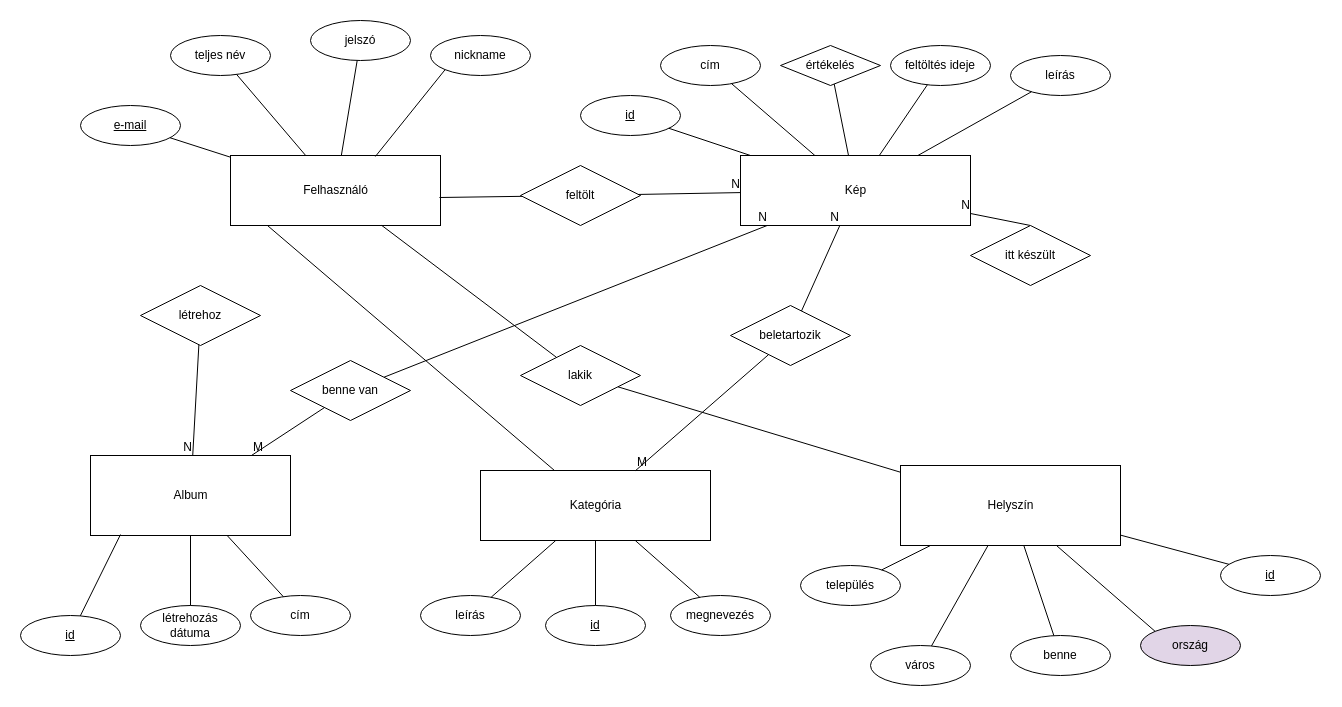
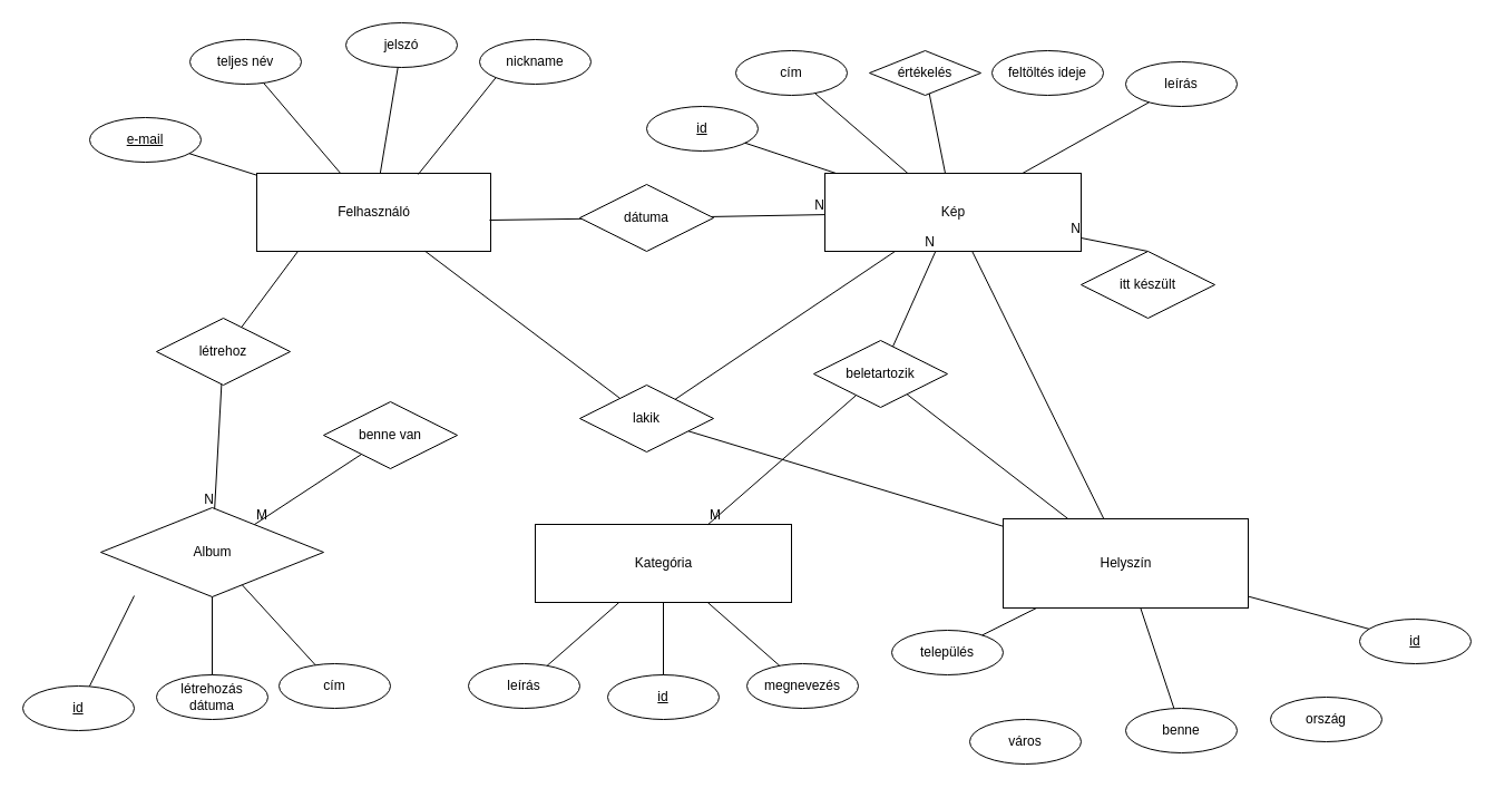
  <mxCell id="0" />
  <mxCell id="1" parent="0" />
  <mxCell id="2" value="Felhasználó" style="html=1;dashed=0;whitespace=wrap;" parent="1" vertex="1"><mxGeometry x="230" y="155" width="210" height="70" as="geometry" /></mxCell>
- <mxCell id="3" value="Album" style="html=1;dashed=0;whitespace=wrap;" parent="1" vertex="1"><mxGeometry x="90" y="455" width="200" height="80" as="geometry" /></mxCell>
+ <mxCell id="3" value="Album" style="rhombus;html=1;dashed=0;whitespace=wrap;" parent="1" vertex="1"><mxGeometry x="90" y="455" width="200" height="80" as="geometry" /></mxCell>
  <mxCell id="4" value="Kép" style="html=1;dashed=0;whitespace=wrap;" parent="1" vertex="1"><mxGeometry x="740" y="155" width="230" height="70" as="geometry" /></mxCell>
  <mxCell id="5" value="Helyszín" style="html=1;dashed=0;whitespace=wrap;" parent="1" vertex="1"><mxGeometry x="900" y="465" width="220" height="80" as="geometry" /></mxCell>
  <mxCell id="6" value="teljes név" style="ellipse;whiteSpace=wrap;html=1;align=center;" parent="1" vertex="1"><mxGeometry x="170" y="35" width="100" height="40" as="geometry" /></mxCell>
  <mxCell id="7" value="jelszó" style="ellipse;whiteSpace=wrap;html=1;align=center;" parent="1" vertex="1"><mxGeometry x="310" y="20" width="100" height="40" as="geometry" /></mxCell>
  <mxCell id="8" value="nickname" style="ellipse;whiteSpace=wrap;html=1;align=center;" parent="1" vertex="1"><mxGeometry x="430" y="35" width="100" height="40" as="geometry" /></mxCell>
  <mxCell id="9" value="e-mail" style="ellipse;whiteSpace=wrap;html=1;align=center;fontStyle=4;" parent="1" vertex="1"><mxGeometry x="80" y="105" width="100" height="40" as="geometry" /></mxCell>
  <mxCell id="10" value="" style="endArrow=none;html=1;rounded=0;" parent="1" source="9" target="2" edge="1"><mxGeometry relative="1" as="geometry"><mxPoint x="90" y="195" as="sourcePoint" /><mxPoint x="250" y="195" as="targetPoint" /></mxGeometry></mxCell>
  <mxCell id="11" value="" style="endArrow=none;html=1;rounded=0;" parent="1" source="6" target="2" edge="1"><mxGeometry relative="1" as="geometry"><mxPoint x="180" y="147" as="sourcePoint" /><mxPoint x="240" y="167" as="targetPoint" /></mxGeometry></mxCell>
  <mxCell id="12" value="" style="endArrow=none;html=1;rounded=0;" parent="1" source="7" target="2" edge="1"><mxGeometry relative="1" as="geometry"><mxPoint x="246" y="84" as="sourcePoint" /><mxPoint x="315" y="165" as="targetPoint" /></mxGeometry></mxCell>
  <mxCell id="13" value="" style="endArrow=none;html=1;rounded=0;exitX=0;exitY=1;exitDx=0;exitDy=0;entryX=0.69;entryY=0.014;entryDx=0;entryDy=0;entryPerimeter=0;" parent="1" source="8" target="2" edge="1"><mxGeometry relative="1" as="geometry"><mxPoint x="358" y="85" as="sourcePoint" /><mxPoint x="349" y="165" as="targetPoint" /></mxGeometry></mxCell>
  <mxCell id="14" value="cím" style="ellipse;whiteSpace=wrap;html=1;align=center;" parent="1" vertex="1"><mxGeometry x="660" y="45" width="100" height="40" as="geometry" /></mxCell>
  <mxCell id="15" value="értékelés" style="rhombus;whiteSpace=wrap;html=1;align=center;" parent="1" vertex="1"><mxGeometry x="780" y="45" width="100" height="40" as="geometry" /></mxCell>
  <mxCell id="16" value="feltöltés ideje" style="ellipse;whiteSpace=wrap;html=1;align=center;" parent="1" vertex="1"><mxGeometry x="890" y="45" width="100" height="40" as="geometry" /></mxCell>
  <mxCell id="17" value="leírás" style="ellipse;whiteSpace=wrap;html=1;align=center;" parent="1" vertex="1"><mxGeometry x="1010" y="55" width="100" height="40" as="geometry" /></mxCell>
  <mxCell id="18" value="id" style="ellipse;whiteSpace=wrap;html=1;align=center;fontStyle=4;" parent="1" vertex="1"><mxGeometry x="580" y="95" width="100" height="40" as="geometry" /></mxCell>
- <mxCell id="19" value="" style="endArrow=none;html=1;rounded=0;" parent="1" source="4" target="16" edge="1"><mxGeometry relative="1" as="geometry"><mxPoint x="530" y="295" as="sourcePoint" /><mxPoint x="690" y="295" as="targetPoint" /></mxGeometry></mxCell>
+ <mxCell id="19" value="" style="endArrow=none;html=1;rounded=0;" parent="1" source="4" target="54" edge="1"><mxGeometry relative="1" as="geometry"><mxPoint x="530" y="295" as="sourcePoint" /><mxPoint x="690" y="295" as="targetPoint" /></mxGeometry></mxCell>
  <mxCell id="20" value="" style="endArrow=none;html=1;rounded=0;" parent="1" source="4" target="15" edge="1"><mxGeometry relative="1" as="geometry"><mxPoint x="530" y="295" as="sourcePoint" /><mxPoint x="690" y="295" as="targetPoint" /></mxGeometry></mxCell>
  <mxCell id="21" value="" style="endArrow=none;html=1;rounded=0;" parent="1" source="4" target="14" edge="1"><mxGeometry relative="1" as="geometry"><mxPoint x="530" y="295" as="sourcePoint" /><mxPoint x="690" y="295" as="targetPoint" /></mxGeometry></mxCell>
  <mxCell id="22" value="" style="endArrow=none;html=1;rounded=0;" parent="1" source="4" target="18" edge="1"><mxGeometry relative="1" as="geometry"><mxPoint x="530" y="295" as="sourcePoint" /><mxPoint x="690" y="295" as="targetPoint" /></mxGeometry></mxCell>
  <mxCell id="23" value="" style="endArrow=none;html=1;rounded=0;" parent="1" source="4" target="17" edge="1"><mxGeometry relative="1" as="geometry"><mxPoint x="889" y="165" as="sourcePoint" /><mxPoint x="937" y="94" as="targetPoint" /></mxGeometry></mxCell>
  <mxCell id="24" value="id" style="ellipse;whiteSpace=wrap;html=1;align=center;fontStyle=4;" parent="1" vertex="1"><mxGeometry x="1220" y="555" width="100" height="40" as="geometry" /></mxCell>
  <mxCell id="25" value="város" style="ellipse;whiteSpace=wrap;html=1;align=center;" parent="1" vertex="1"><mxGeometry x="870" y="645" width="100" height="40" as="geometry" /></mxCell>
  <mxCell id="26" value="település" style="ellipse;whiteSpace=wrap;html=1;align=center;" parent="1" vertex="1"><mxGeometry x="800" y="565" width="100" height="40" as="geometry" /></mxCell>
  <mxCell id="27" value="benne" style="ellipse;whiteSpace=wrap;html=1;align=center;" parent="1" vertex="1"><mxGeometry x="1010" y="635" width="100" height="40" as="geometry" /></mxCell>
- <mxCell id="28" value="ország" style="ellipse;whiteSpace=wrap;html=1;align=center;fillColor=#e1d5e7;" parent="1" vertex="1"><mxGeometry x="1140" y="625" width="100" height="40" as="geometry" /></mxCell>
+ <mxCell id="28" value="ország" style="ellipse;whiteSpace=wrap;html=1;align=center;" parent="1" vertex="1"><mxGeometry x="1140" y="625" width="100" height="40" as="geometry" /></mxCell>
  <mxCell id="29" value="" style="endArrow=none;html=1;rounded=0;" parent="1" source="5" target="26" edge="1"><mxGeometry relative="1" as="geometry"><mxPoint x="690" y="555" as="sourcePoint" /><mxPoint x="850" y="555" as="targetPoint" /></mxGeometry></mxCell>
- <mxCell id="30" value="" style="endArrow=none;html=1;rounded=0;" parent="1" source="5" target="25" edge="1"><mxGeometry relative="1" as="geometry"><mxPoint x="940" y="555" as="sourcePoint" /><mxPoint x="891" y="579" as="targetPoint" /></mxGeometry></mxCell>
+ <mxCell id="30" value="" style="endArrow=none;html=1;rounded=0;" parent="1" source="5" target="51" edge="1"><mxGeometry relative="1" as="geometry"><mxPoint x="940" y="555" as="sourcePoint" /><mxPoint x="891" y="579" as="targetPoint" /></mxGeometry></mxCell>
  <mxCell id="31" value="" style="endArrow=none;html=1;rounded=0;" parent="1" source="5" target="27" edge="1"><mxGeometry relative="1" as="geometry"><mxPoint x="950" y="565" as="sourcePoint" /><mxPoint x="901" y="589" as="targetPoint" /></mxGeometry></mxCell>
- <mxCell id="32" value="" style="endArrow=none;html=1;rounded=0;entryX=0;entryY=0;entryDx=0;entryDy=0;" parent="1" source="5" target="28" edge="1"><mxGeometry relative="1" as="geometry"><mxPoint x="960" y="575" as="sourcePoint" /><mxPoint x="911" y="599" as="targetPoint" /></mxGeometry></mxCell>
+ <mxCell id="32" value="" style="endArrow=none;html=1;rounded=0;" parent="1" source="5" target="4" edge="1"><mxGeometry relative="1" as="geometry"><mxPoint x="960" y="575" as="sourcePoint" /><mxPoint x="911" y="599" as="targetPoint" /></mxGeometry></mxCell>
  <mxCell id="33" value="" style="endArrow=none;html=1;rounded=0;" parent="1" source="5" target="24" edge="1"><mxGeometry relative="1" as="geometry"><mxPoint x="970" y="585" as="sourcePoint" /><mxPoint x="921" y="609" as="targetPoint" /></mxGeometry></mxCell>
  <mxCell id="34" value="id" style="ellipse;whiteSpace=wrap;html=1;align=center;fontStyle=4;" parent="1" vertex="1"><mxGeometry x="20" y="615" width="100" height="40" as="geometry" /></mxCell>
  <mxCell id="35" value="létrehozás dátuma" style="ellipse;whiteSpace=wrap;html=1;align=center;" parent="1" vertex="1"><mxGeometry x="140" y="605" width="100" height="40" as="geometry" /></mxCell>
  <mxCell id="36" value="cím" style="ellipse;whiteSpace=wrap;html=1;align=center;" parent="1" vertex="1"><mxGeometry x="250" y="595" width="100" height="40" as="geometry" /></mxCell>
  <mxCell id="37" value="" style="endArrow=none;html=1;rounded=0;" parent="1" source="36" target="3" edge="1"><mxGeometry relative="1" as="geometry"><mxPoint x="390" y="535" as="sourcePoint" /><mxPoint x="550" y="535" as="targetPoint" /></mxGeometry></mxCell>
  <mxCell id="38" value="" style="endArrow=none;html=1;rounded=0;entryX=0.15;entryY=0.988;entryDx=0;entryDy=0;entryPerimeter=0;" parent="1" source="34" target="3" edge="1"><mxGeometry relative="1" as="geometry"><mxPoint x="293" y="606" as="sourcePoint" /><mxPoint x="237" y="545" as="targetPoint" /></mxGeometry></mxCell>
  <mxCell id="39" value="" style="endArrow=none;html=1;rounded=0;" parent="1" source="35" target="3" edge="1"><mxGeometry relative="1" as="geometry"><mxPoint x="303" y="616" as="sourcePoint" /><mxPoint x="247" y="555" as="targetPoint" /></mxGeometry></mxCell>
  <mxCell id="40" value="Kategória" style="html=1;dashed=0;whitespace=wrap;" parent="1" vertex="1"><mxGeometry x="480" y="470" width="230" height="70" as="geometry" /></mxCell>
  <mxCell id="41" value="id" style="ellipse;whiteSpace=wrap;html=1;align=center;fontStyle=4;" parent="1" vertex="1"><mxGeometry x="545" y="605" width="100" height="40" as="geometry" /></mxCell>
  <mxCell id="42" value="megnevezés" style="ellipse;whiteSpace=wrap;html=1;align=center;" parent="1" vertex="1"><mxGeometry x="670" y="595" width="100" height="40" as="geometry" /></mxCell>
  <mxCell id="43" value="leírás" style="ellipse;whiteSpace=wrap;html=1;align=center;" parent="1" vertex="1"><mxGeometry x="420" y="595" width="100" height="40" as="geometry" /></mxCell>
  <mxCell id="44" value="" style="endArrow=none;html=1;rounded=0;" parent="1" source="40" target="42" edge="1"><mxGeometry relative="1" as="geometry"><mxPoint x="530" y="555" as="sourcePoint" /><mxPoint x="690" y="555" as="targetPoint" /></mxGeometry></mxCell>
  <mxCell id="45" value="" style="endArrow=none;html=1;rounded=0;" parent="1" source="41" target="40" edge="1"><mxGeometry relative="1" as="geometry"><mxPoint x="530" y="555" as="sourcePoint" /><mxPoint x="690" y="555" as="targetPoint" /></mxGeometry></mxCell>
  <mxCell id="46" value="" style="endArrow=none;html=1;rounded=0;" parent="1" source="43" target="40" edge="1"><mxGeometry relative="1" as="geometry"><mxPoint x="530" y="555" as="sourcePoint" /><mxPoint x="690" y="555" as="targetPoint" /></mxGeometry></mxCell>
  <mxCell id="47" value="" style="endArrow=none;html=1;rounded=0;startArrow=none;" parent="1" source="51" target="4" edge="1"><mxGeometry relative="1" as="geometry"><mxPoint x="530" y="415" as="sourcePoint" /><mxPoint x="690" y="415" as="targetPoint" /></mxGeometry></mxCell>
  <mxCell id="48" value="N" style="resizable=0;html=1;align=right;verticalAlign=bottom;" parent="47" connectable="0" vertex="1"><mxGeometry x="1" relative="1" as="geometry" /></mxCell>
  <mxCell id="49" value="" style="endArrow=none;html=1;rounded=0;" parent="1" source="40" target="51" edge="1"><mxGeometry relative="1" as="geometry"><mxPoint x="624" y="470" as="sourcePoint" /><mxPoint x="826" y="225" as="targetPoint" /></mxGeometry></mxCell>
  <mxCell id="50" value="M" style="resizable=0;html=1;align=left;verticalAlign=bottom;" parent="49" connectable="0" vertex="1"><mxGeometry x="-1" relative="1" as="geometry" /></mxCell>
  <mxCell id="51" value="beletartozik" style="shape=rhombus;perimeter=rhombusPerimeter;whiteSpace=wrap;html=1;align=center;" parent="1" vertex="1"><mxGeometry x="730" y="305" width="120" height="60" as="geometry" /></mxCell>
  <mxCell id="52" value="" style="endArrow=none;html=1;rounded=0;startArrow=none;" parent="1" source="54" target="5" edge="1"><mxGeometry relative="1" as="geometry"><mxPoint x="420" y="275" as="sourcePoint" /><mxPoint x="580" y="275" as="targetPoint" /></mxGeometry></mxCell>
  <mxCell id="53" value="" style="endArrow=none;html=1;rounded=0;" parent="1" source="2" target="54" edge="1"><mxGeometry relative="1" as="geometry"><mxPoint x="410" y="225" as="sourcePoint" /><mxPoint x="924" y="465" as="targetPoint" /></mxGeometry></mxCell>
  <mxCell id="54" value="lakik" style="shape=rhombus;perimeter=rhombusPerimeter;whiteSpace=wrap;html=1;align=center;" parent="1" vertex="1"><mxGeometry x="520" y="345" width="120" height="60" as="geometry" /></mxCell>
  <mxCell id="55" value="" style="endArrow=none;html=1;rounded=0;exitX=0.5;exitY=0;exitDx=0;exitDy=0;startArrow=none;" parent="1" source="57" target="4" edge="1"><mxGeometry relative="1" as="geometry"><mxPoint x="530" y="415" as="sourcePoint" /><mxPoint x="690" y="415" as="targetPoint" /></mxGeometry></mxCell>
  <mxCell id="56" value="N" style="resizable=0;html=1;align=right;verticalAlign=bottom;" parent="55" connectable="0" vertex="1"><mxGeometry x="1" relative="1" as="geometry" /></mxCell>
  <mxCell id="57" value="itt készült" style="shape=rhombus;perimeter=rhombusPerimeter;whiteSpace=wrap;html=1;align=center;" parent="1" vertex="1"><mxGeometry x="970" y="225" width="120" height="60" as="geometry" /></mxCell>
  <mxCell id="58" value="" style="endArrow=none;html=1;rounded=0;startArrow=none;" parent="1" source="65" target="4" edge="1"><mxGeometry relative="1" as="geometry"><mxPoint x="530" y="415" as="sourcePoint" /><mxPoint x="690" y="415" as="targetPoint" /></mxGeometry></mxCell>
  <mxCell id="59" value="N" style="resizable=0;html=1;align=right;verticalAlign=bottom;" parent="58" connectable="0" vertex="1"><mxGeometry x="1" relative="1" as="geometry" /></mxCell>
  <mxCell id="60" value="" style="endArrow=none;html=1;rounded=0;startArrow=none;" parent="1" source="63" target="3" edge="1"><mxGeometry relative="1" as="geometry"><mxPoint x="530" y="415" as="sourcePoint" /><mxPoint x="690" y="415" as="targetPoint" /></mxGeometry></mxCell>
  <mxCell id="61" value="N" style="resizable=0;html=1;align=right;verticalAlign=bottom;" parent="60" connectable="0" vertex="1"><mxGeometry x="1" relative="1" as="geometry" /></mxCell>
- <mxCell id="62" value="" style="endArrow=none;html=1;rounded=0;exitX=0.176;exitY=1;exitDx=0;exitDy=0;exitPerimeter=0;" parent="1" source="2" target="40" edge="1"><mxGeometry relative="1" as="geometry"><mxPoint x="267" y="225" as="sourcePoint" /><mxPoint x="201" y="455" as="targetPoint" /></mxGeometry></mxCell>
+ <mxCell id="62" value="" style="endArrow=none;html=1;rounded=0;exitX=0.176;exitY=1;exitDx=0;exitDy=0;exitPerimeter=0;" parent="1" source="2" target="63" edge="1"><mxGeometry relative="1" as="geometry"><mxPoint x="267" y="225" as="sourcePoint" /><mxPoint x="201" y="455" as="targetPoint" /></mxGeometry></mxCell>
  <mxCell id="63" value="létrehoz" style="shape=rhombus;perimeter=rhombusPerimeter;whiteSpace=wrap;html=1;align=center;" parent="1" vertex="1"><mxGeometry x="140" y="285" width="120" height="60" as="geometry" /></mxCell>
  <mxCell id="64" value="" style="endArrow=none;html=1;rounded=0;exitX=0.995;exitY=0.6;exitDx=0;exitDy=0;exitPerimeter=0;" parent="1" source="2" target="65" edge="1"><mxGeometry relative="1" as="geometry"><mxPoint x="439" y="197" as="sourcePoint" /><mxPoint x="740" y="192" as="targetPoint" /></mxGeometry></mxCell>
- <mxCell id="65" value="feltölt" style="shape=rhombus;perimeter=rhombusPerimeter;whiteSpace=wrap;html=1;align=center;" parent="1" vertex="1"><mxGeometry x="520" y="165" width="120" height="60" as="geometry" /></mxCell>
- <mxCell id="66" value="" style="endArrow=none;html=1;rounded=0;startArrow=none;" parent="1" source="70" target="4" edge="1"><mxGeometry relative="1" as="geometry"><mxPoint x="530" y="415" as="sourcePoint" /><mxPoint x="690" y="415" as="targetPoint" /></mxGeometry></mxCell>
- <mxCell id="67" value="N" style="resizable=0;html=1;align=right;verticalAlign=bottom;" parent="66" connectable="0" vertex="1"><mxGeometry x="1" relative="1" as="geometry" /></mxCell>
+ <mxCell id="65" value="dátuma" style="shape=rhombus;perimeter=rhombusPerimeter;whiteSpace=wrap;html=1;align=center;" parent="1" vertex="1"><mxGeometry x="520" y="165" width="120" height="60" as="geometry" /></mxCell>
  <mxCell id="68" value="" style="endArrow=none;html=1;rounded=0;" parent="1" source="3" target="70" edge="1"><mxGeometry relative="1" as="geometry"><mxPoint x="277" y="455" as="sourcePoint" /><mxPoint x="779" y="225" as="targetPoint" /></mxGeometry></mxCell>
  <mxCell id="69" value="M" style="resizable=0;html=1;align=left;verticalAlign=bottom;" parent="68" connectable="0" vertex="1"><mxGeometry x="-1" relative="1" as="geometry" /></mxCell>
  <mxCell id="70" value="benne van" style="shape=rhombus;perimeter=rhombusPerimeter;whiteSpace=wrap;html=1;align=center;" parent="1" vertex="1"><mxGeometry x="290" y="360" width="120" height="60" as="geometry" /></mxCell>
